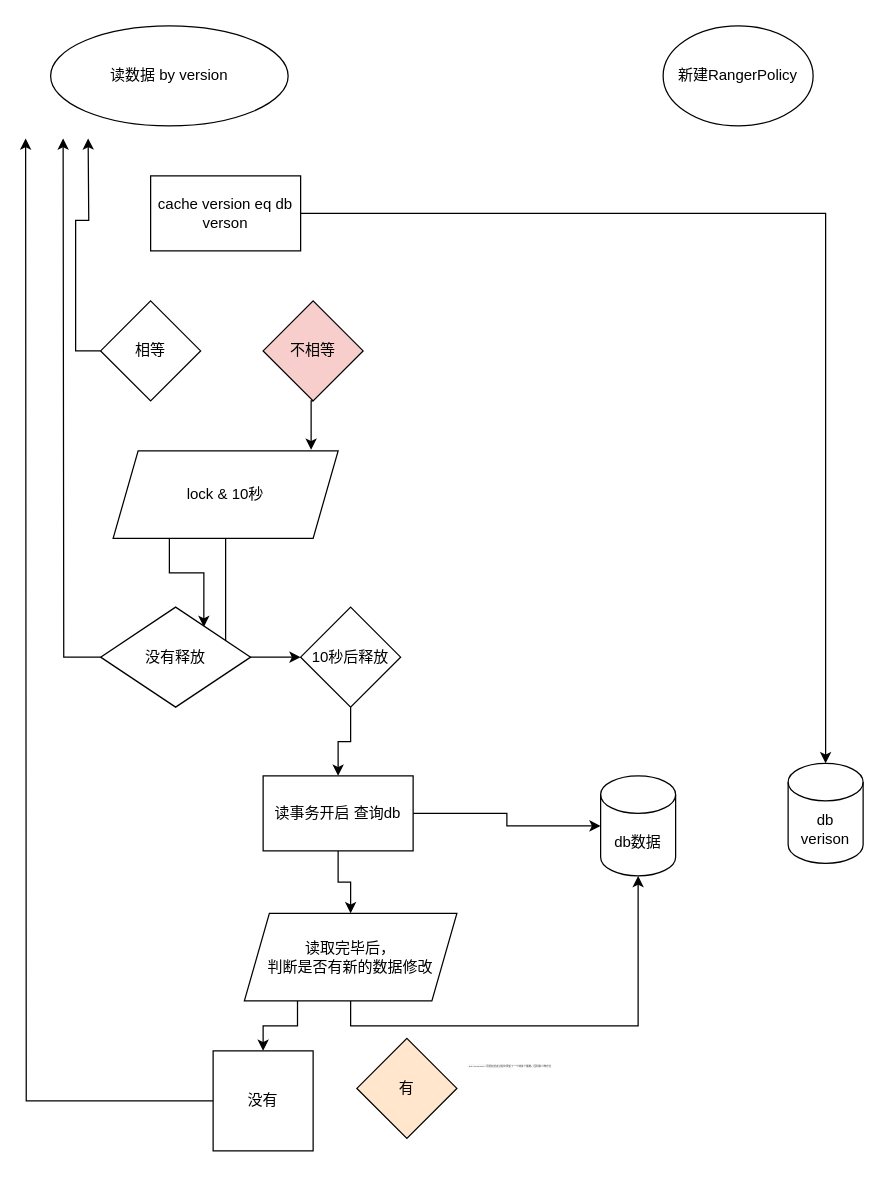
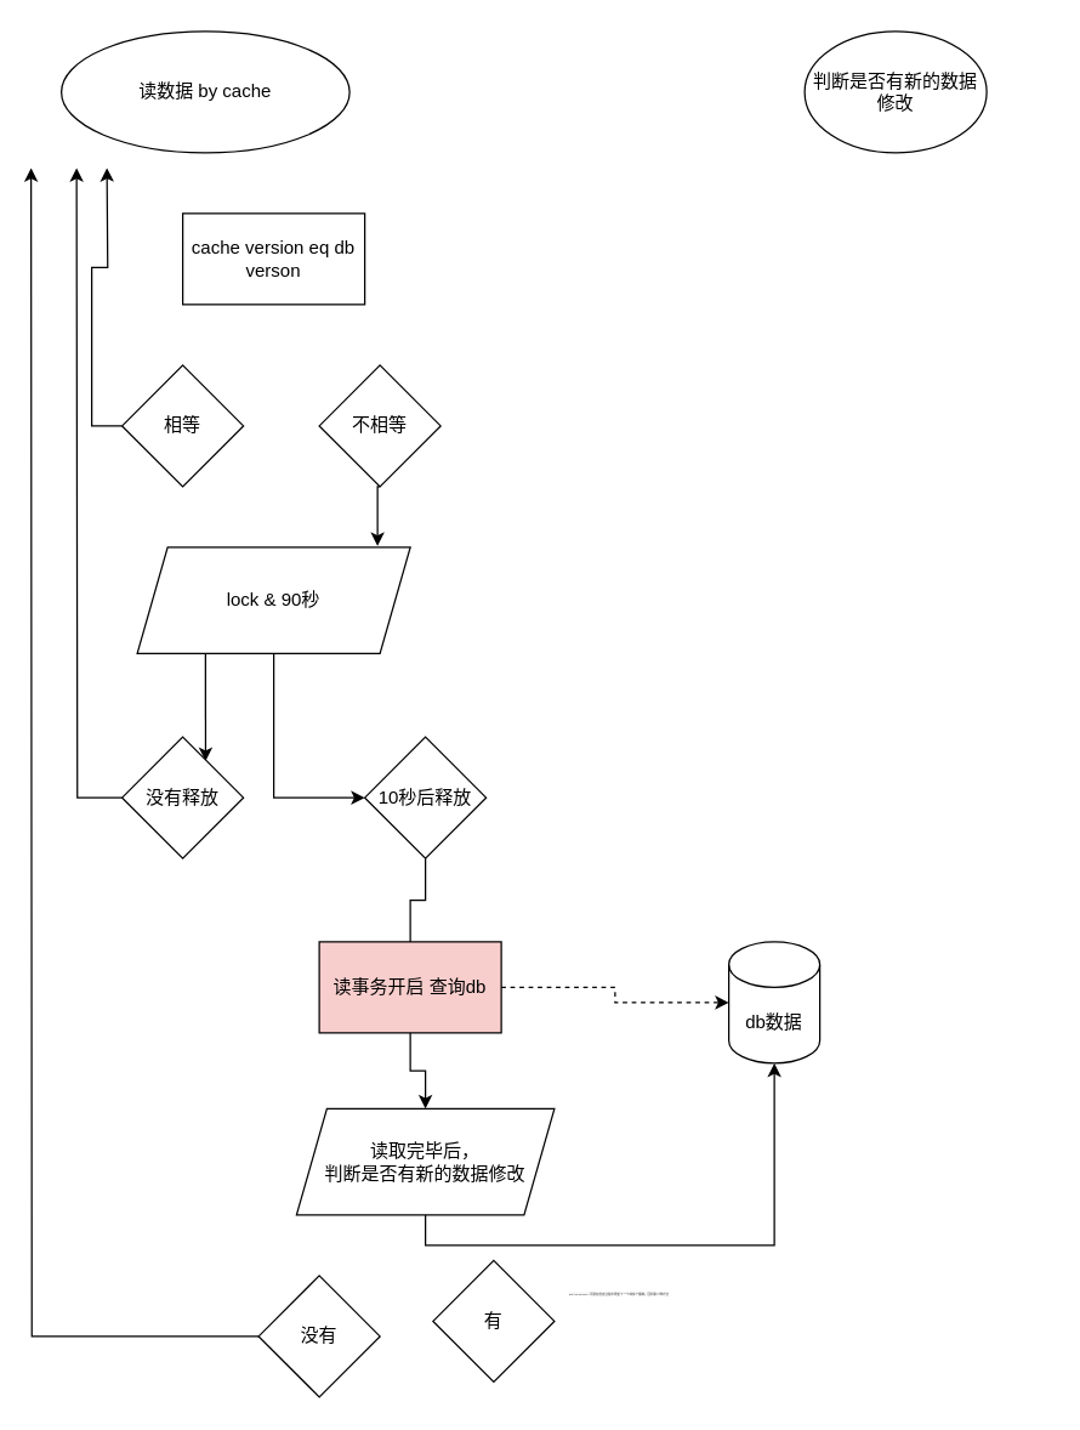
  <mxCell id="0" />
  <mxCell id="1" parent="0" />
- <mxCell id="2" value="&lt;span&gt;新建RangerPolicy&lt;/span&gt;" style="ellipse;whiteSpace=wrap;html=1;" vertex="1" parent="1"><mxGeometry x="530" y="20" width="120" height="80" as="geometry" /></mxCell>
- <mxCell id="3" value="读数据 by version" style="ellipse;whiteSpace=wrap;html=1;" vertex="1" parent="1"><mxGeometry x="40" y="20" width="190" height="80" as="geometry" /></mxCell>
- <mxCell id="4" value="db&lt;br&gt;verison" style="shape=cylinder3;whiteSpace=wrap;html=1;boundedLbl=1;backgroundOutline=1;size=15;" vertex="1" parent="1"><mxGeometry x="630" y="610" width="60" height="80" as="geometry" /></mxCell>
- <mxCell id="5" style="edgeStyle=orthogonalEdgeStyle;rounded=0;orthogonalLoop=1;jettySize=auto;html=1;exitX=1;exitY=0.5;exitDx=0;exitDy=0;entryX=0.5;entryY=0;entryDx=0;entryDy=0;entryPerimeter=0;" edge="1" parent="1" source="6" target="4"><mxGeometry relative="1" as="geometry" /></mxCell>
+ <mxCell id="2" value="&lt;span&gt;判断是否有新的数据修改&lt;/span&gt;" style="ellipse;whiteSpace=wrap;html=1;" vertex="1" parent="1"><mxGeometry x="530" y="20" width="120" height="80" as="geometry" /></mxCell>
+ <mxCell id="3" value="读数据 by cache" style="ellipse;whiteSpace=wrap;html=1;" vertex="1" parent="1"><mxGeometry x="40" y="20" width="190" height="80" as="geometry" /></mxCell>
  <mxCell id="6" value="cache version eq db verson" style="rounded=0;whiteSpace=wrap;html=1;" vertex="1" parent="1"><mxGeometry x="120" y="140" width="120" height="60" as="geometry" /></mxCell>
  <mxCell id="7" style="edgeStyle=orthogonalEdgeStyle;rounded=0;orthogonalLoop=1;jettySize=auto;html=1;exitX=0;exitY=0.5;exitDx=0;exitDy=0;" edge="1" parent="1" source="8"><mxGeometry relative="1" as="geometry"><mxPoint x="70" y="110" as="targetPoint" /></mxGeometry></mxCell>
  <mxCell id="8" value="相等" style="rhombus;whiteSpace=wrap;html=1;" vertex="1" parent="1"><mxGeometry x="80" y="240" width="80" height="80" as="geometry" /></mxCell>
  <mxCell id="9" style="edgeStyle=orthogonalEdgeStyle;rounded=0;orthogonalLoop=1;jettySize=auto;html=1;exitX=0.5;exitY=1;exitDx=0;exitDy=0;entryX=0.88;entryY=-0.012;entryDx=0;entryDy=0;entryPerimeter=0;" edge="1" parent="1" source="10" target="13"><mxGeometry relative="1" as="geometry" /></mxCell>
- <mxCell id="10" value="不相等" style="rhombus;whiteSpace=wrap;html=1;fillColor=#f8cecc;" vertex="1" parent="1"><mxGeometry x="210" y="240" width="80" height="80" as="geometry" /></mxCell>
+ <mxCell id="10" value="不相等" style="rhombus;whiteSpace=wrap;html=1;" vertex="1" parent="1"><mxGeometry x="210" y="240" width="80" height="80" as="geometry" /></mxCell>
  <mxCell id="11" style="edgeStyle=orthogonalEdgeStyle;rounded=0;orthogonalLoop=1;jettySize=auto;html=1;exitX=0.5;exitY=1;exitDx=0;exitDy=0;entryX=0;entryY=0.5;entryDx=0;entryDy=0;" edge="1" parent="1" source="13" target="17"><mxGeometry relative="1" as="geometry" /></mxCell>
  <mxCell id="12" style="edgeStyle=orthogonalEdgeStyle;rounded=0;orthogonalLoop=1;jettySize=auto;html=1;exitX=0.25;exitY=1;exitDx=0;exitDy=0;entryX=0.688;entryY=0.198;entryDx=0;entryDy=0;entryPerimeter=0;" edge="1" parent="1" source="13" target="15"><mxGeometry relative="1" as="geometry" /></mxCell>
- <mxCell id="13" value="&amp;nbsp;lock &amp;amp; 10秒&amp;nbsp;" style="shape=parallelogram;perimeter=parallelogramPerimeter;whiteSpace=wrap;html=1;fixedSize=1;" vertex="1" parent="1"><mxGeometry x="90" y="360" width="180" height="70" as="geometry" /></mxCell>
+ <mxCell id="13" value="&amp;nbsp;lock &amp;amp; 90秒&amp;nbsp;" style="shape=parallelogram;perimeter=parallelogramPerimeter;whiteSpace=wrap;html=1;fixedSize=1;" vertex="1" parent="1"><mxGeometry x="90" y="360" width="180" height="70" as="geometry" /></mxCell>
  <mxCell id="14" style="edgeStyle=orthogonalEdgeStyle;rounded=0;orthogonalLoop=1;jettySize=auto;html=1;exitX=0;exitY=0.5;exitDx=0;exitDy=0;" edge="1" parent="1" source="15"><mxGeometry relative="1" as="geometry"><mxPoint x="50" y="110" as="targetPoint" /></mxGeometry></mxCell>
- <mxCell id="15" value="没有释放" style="rhombus;whiteSpace=wrap;html=1;" vertex="1" parent="1"><mxGeometry x="80" y="485" width="120" height="80" as="geometry" /></mxCell>
- <mxCell id="16" style="edgeStyle=orthogonalEdgeStyle;rounded=0;orthogonalLoop=1;jettySize=auto;html=1;" edge="1" parent="1" source="17" target="21"><mxGeometry relative="1" as="geometry"><mxPoint x="368.28" y="660" as="targetPoint" /></mxGeometry></mxCell>
+ <mxCell id="15" value="没有释放" style="rhombus;whiteSpace=wrap;html=1;" vertex="1" parent="1"><mxGeometry x="80" y="485" width="80" height="80" as="geometry" /></mxCell>
+ <mxCell id="16" style="edgeStyle=orthogonalEdgeStyle;rounded=0;orthogonalLoop=1;jettySize=auto;html=1;endArrow=none;" edge="1" parent="1" source="17" target="21"><mxGeometry relative="1" as="geometry"><mxPoint x="368.28" y="660" as="targetPoint" /></mxGeometry></mxCell>
  <mxCell id="17" value="10秒后释放" style="rhombus;whiteSpace=wrap;html=1;" vertex="1" parent="1"><mxGeometry x="240" y="485" width="80" height="80" as="geometry" /></mxCell>
  <mxCell id="18" value="db数据" style="shape=cylinder3;whiteSpace=wrap;html=1;boundedLbl=1;backgroundOutline=1;size=15;" vertex="1" parent="1"><mxGeometry x="480" y="620" width="60" height="80" as="geometry" /></mxCell>
- <mxCell id="19" style="edgeStyle=orthogonalEdgeStyle;rounded=0;orthogonalLoop=1;jettySize=auto;html=1;entryX=0;entryY=0.5;entryDx=0;entryDy=0;entryPerimeter=0;" edge="1" parent="1" source="21" target="18"><mxGeometry relative="1" as="geometry" /></mxCell>
+ <mxCell id="19" style="edgeStyle=orthogonalEdgeStyle;rounded=0;orthogonalLoop=1;jettySize=auto;html=1;entryX=0;entryY=0.5;entryDx=0;entryDy=0;entryPerimeter=0;dashed=1;" edge="1" parent="1" source="21" target="18"><mxGeometry relative="1" as="geometry" /></mxCell>
  <mxCell id="20" style="edgeStyle=orthogonalEdgeStyle;rounded=0;orthogonalLoop=1;jettySize=auto;html=1;exitX=0.5;exitY=1;exitDx=0;exitDy=0;fontSize=2;" edge="1" parent="1" source="21" target="25"><mxGeometry relative="1" as="geometry" /></mxCell>
- <mxCell id="21" value="读事务开启 查询db" style="rounded=0;whiteSpace=wrap;html=1;" vertex="1" parent="1"><mxGeometry x="210" y="620" width="120" height="60" as="geometry" /></mxCell>
- <mxCell id="22" value="有" style="rhombus;whiteSpace=wrap;html=1;fillColor=#ffe6cc;" vertex="1" parent="1"><mxGeometry x="285" y="830" width="80" height="80" as="geometry" /></mxCell>
+ <mxCell id="21" value="读事务开启 查询db" style="rounded=0;whiteSpace=wrap;html=1;fillColor=#f8cecc;" vertex="1" parent="1"><mxGeometry x="210" y="620" width="120" height="60" as="geometry" /></mxCell>
+ <mxCell id="22" value="有" style="rhombus;whiteSpace=wrap;html=1;" vertex="1" parent="1"><mxGeometry x="285" y="830" width="80" height="80" as="geometry" /></mxCell>
  <mxCell id="23" style="edgeStyle=orthogonalEdgeStyle;rounded=0;orthogonalLoop=1;jettySize=auto;html=1;exitX=0.5;exitY=1;exitDx=0;exitDy=0;fontSize=2;" edge="1" parent="1" source="25" target="18"><mxGeometry relative="1" as="geometry" /></mxCell>
- <mxCell id="24" style="edgeStyle=orthogonalEdgeStyle;rounded=0;orthogonalLoop=1;jettySize=auto;html=1;exitX=0.25;exitY=1;exitDx=0;exitDy=0;fontSize=2;" edge="1" parent="1" source="25" target="28"><mxGeometry relative="1" as="geometry" /></mxCell>
  <mxCell id="25" value="读取完毕后，&lt;br&gt;判断是否有新的数据修改" style="shape=parallelogram;perimeter=parallelogramPerimeter;whiteSpace=wrap;html=1;fixedSize=1;" vertex="1" parent="1"><mxGeometry x="195" y="730" width="170" height="70" as="geometry" /></mxCell>
  <mxCell id="26" value="&lt;h1 style=&quot;font-size: 2px&quot;&gt;&lt;br&gt;&lt;/h1&gt;&lt;p style=&quot;font-size: 2px&quot;&gt;&lt;span class=&quot;transSent&quot; style=&quot;box-sizing: border-box ; color: rgb(51 , 51 , 51) ; font-family: &amp;#34;arial&amp;#34; , &amp;#34;microsoft yahei&amp;#34; , &amp;#34;\\5fae软雅黑&amp;#34; , &amp;#34;\\5b8b体&amp;#34; , &amp;#34;malgun gothic&amp;#34; , &amp;#34;meiryo&amp;#34; , sans-serif ; font-size: 2px ; line-height: 26px ; background-color: rgb(247 , 248 , 250)&quot;&gt;getAllPolicies():可能在检索过程中更新了一个或多个策略。&lt;/span&gt;&lt;span class=&quot;transSent&quot; style=&quot;box-sizing: border-box ; color: rgb(51 , 51 , 51) ; font-family: &amp;#34;arial&amp;#34; , &amp;#34;microsoft yahei&amp;#34; , &amp;#34;\\5fae软雅黑&amp;#34; , &amp;#34;\\5b8b体&amp;#34; , &amp;#34;malgun gothic&amp;#34; , &amp;#34;meiryo&amp;#34; , sans-serif ; font-size: 2px ; line-height: 26px ; background-color: rgb(247 , 248 , 250)&quot;&gt;回到第二种方法&lt;/span&gt;&lt;br style=&quot;font-size: 2px&quot;&gt;&lt;/p&gt;" style="text;html=1;strokeColor=none;fillColor=none;spacing=5;spacingTop=-20;whiteSpace=wrap;overflow=hidden;rounded=0;fontSize=2;align=left;verticalAlign=middle;" vertex="1" parent="1"><mxGeometry x="370" y="820" width="180" height="80" as="geometry" /></mxCell>
  <mxCell id="27" style="edgeStyle=orthogonalEdgeStyle;rounded=0;orthogonalLoop=1;jettySize=auto;html=1;exitX=0;exitY=0.5;exitDx=0;exitDy=0;fontSize=2;" edge="1" parent="1" source="28"><mxGeometry relative="1" as="geometry"><mxPoint x="20" y="110" as="targetPoint" /></mxGeometry></mxCell>
- <mxCell id="28" value="没有" style="whiteSpace=wrap;html=1;rounded=0;" vertex="1" parent="1"><mxGeometry x="170" y="840" width="80" height="80" as="geometry" /></mxCell>
+ <mxCell id="28" value="没有" style="rhombus;whiteSpace=wrap;html=1;" vertex="1" parent="1"><mxGeometry x="170" y="840" width="80" height="80" as="geometry" /></mxCell>
